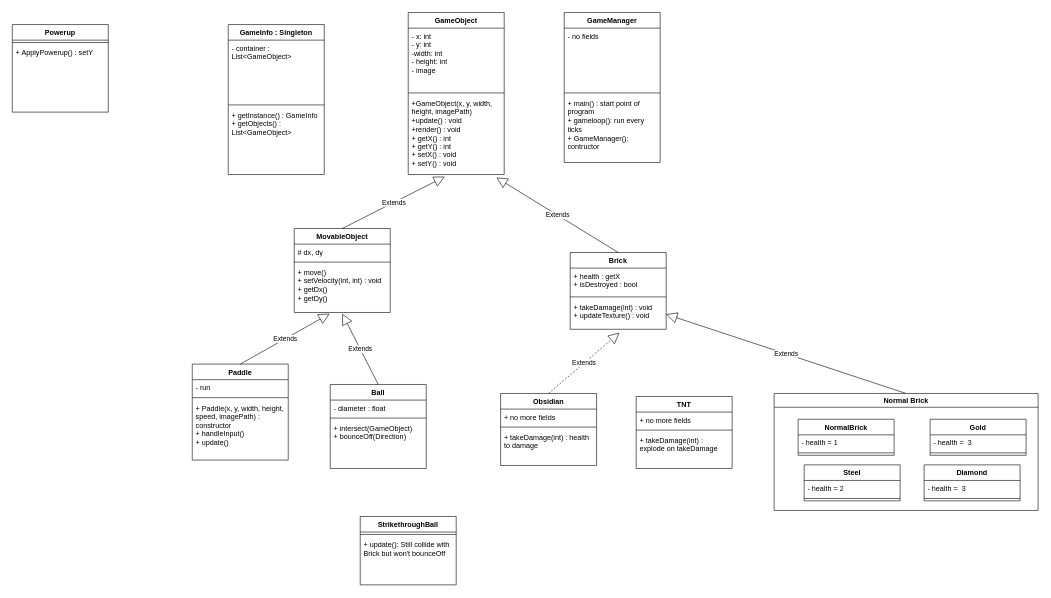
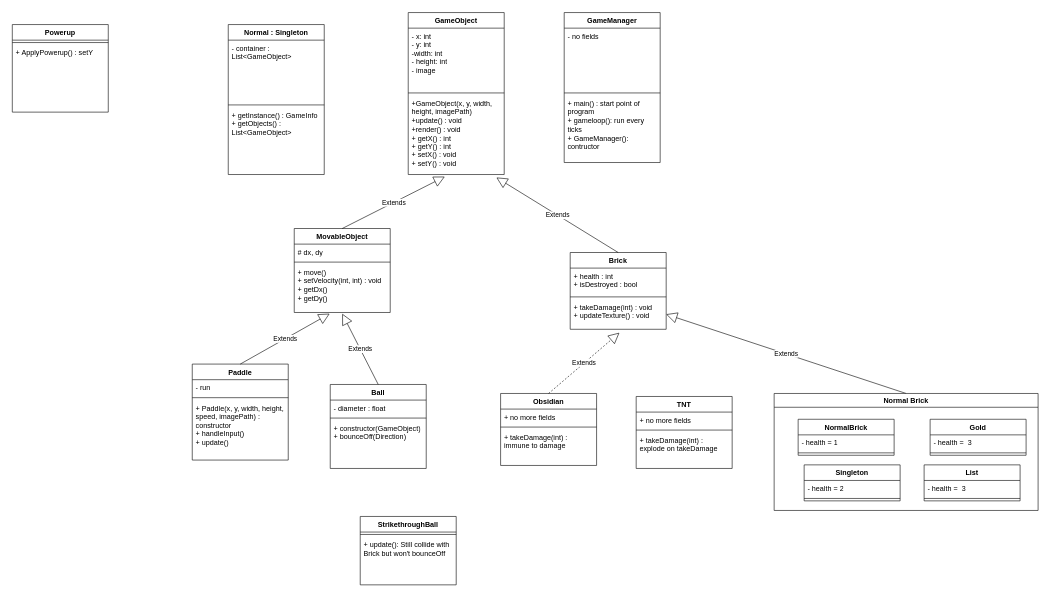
  <mxCell id="0" />
  <mxCell id="1" parent="0" />
  <mxCell id="2" value="GameObject" style="swimlane;fontStyle=1;align=center;verticalAlign=top;childLayout=stackLayout;horizontal=1;startSize=26;horizontalStack=0;resizeParent=1;resizeParentMax=0;resizeLast=0;collapsible=1;marginBottom=0;whiteSpace=wrap;html=1;" parent="1" vertex="1"><mxGeometry x="680" y="20" width="160" height="270" as="geometry" /></mxCell>
  <mxCell id="3" value="- x: int&lt;br&gt;- y: int&lt;div&gt;-width: int&lt;/div&gt;&lt;div&gt;- height: int&lt;/div&gt;&lt;div&gt;- image&lt;/div&gt;" style="text;strokeColor=none;fillColor=none;align=left;verticalAlign=top;spacingLeft=4;spacingRight=4;overflow=hidden;rotatable=0;points=[[0,0.5],[1,0.5]];portConstraint=eastwest;whiteSpace=wrap;html=1;" parent="2" vertex="1"><mxGeometry y="26" width="160" height="104" as="geometry" /></mxCell>
  <mxCell id="4" value="" style="line;strokeWidth=1;fillColor=none;align=left;verticalAlign=middle;spacingTop=-1;spacingLeft=3;spacingRight=3;rotatable=0;labelPosition=right;points=[];portConstraint=eastwest;strokeColor=inherit;" parent="2" vertex="1"><mxGeometry y="130" width="160" height="8" as="geometry" /></mxCell>
  <mxCell id="5" value="+GameObject(x, y, width, height, imagePath)&lt;br&gt;+update() : void&lt;div&gt;+render() : void&lt;br&gt;+ getX() : int&lt;br&gt;+ getY() : int&lt;br&gt;+ setX() : void&lt;br&gt;+ setY() : void&lt;/div&gt;" style="text;strokeColor=none;fillColor=none;align=left;verticalAlign=top;spacingLeft=4;spacingRight=4;overflow=hidden;rotatable=0;points=[[0,0.5],[1,0.5]];portConstraint=eastwest;whiteSpace=wrap;html=1;" parent="2" vertex="1"><mxGeometry y="138" width="160" height="132" as="geometry" /></mxCell>
  <mxCell id="6" value="Paddle" style="swimlane;fontStyle=1;align=center;verticalAlign=top;childLayout=stackLayout;horizontal=1;startSize=26;horizontalStack=0;resizeParent=1;resizeParentMax=0;resizeLast=0;collapsible=1;marginBottom=0;whiteSpace=wrap;html=1;" parent="1" vertex="1"><mxGeometry x="320" y="606" width="160" height="160" as="geometry" /></mxCell>
  <mxCell id="7" value="- run" style="text;strokeColor=none;fillColor=none;align=left;verticalAlign=top;spacingLeft=4;spacingRight=4;overflow=hidden;rotatable=0;points=[[0,0.5],[1,0.5]];portConstraint=eastwest;whiteSpace=wrap;html=1;" parent="6" vertex="1"><mxGeometry y="26" width="160" height="26" as="geometry" /></mxCell>
  <mxCell id="8" value="" style="line;strokeWidth=1;fillColor=none;align=left;verticalAlign=middle;spacingTop=-1;spacingLeft=3;spacingRight=3;rotatable=0;labelPosition=right;points=[];portConstraint=eastwest;strokeColor=inherit;" parent="6" vertex="1"><mxGeometry y="52" width="160" height="8" as="geometry" /></mxCell>
  <mxCell id="9" value="+ Paddle(x, y, width, height, speed, imagePath)&amp;nbsp;: constructor&lt;br&gt;+ handleInput()&lt;br&gt;+ update()" style="text;strokeColor=none;fillColor=none;align=left;verticalAlign=top;spacingLeft=4;spacingRight=4;overflow=hidden;rotatable=0;points=[[0,0.5],[1,0.5]];portConstraint=eastwest;whiteSpace=wrap;html=1;" parent="6" vertex="1"><mxGeometry y="60" width="160" height="100" as="geometry" /></mxCell>
  <mxCell id="10" value="Extends" style="endArrow=block;endSize=16;endFill=0;html=1;rounded=0;exitX=0.5;exitY=0;exitDx=0;exitDy=0;entryX=0.369;entryY=1.025;entryDx=0;entryDy=0;entryPerimeter=0;" parent="1" source="6" target="32" edge="1"><mxGeometry width="160" relative="1" as="geometry"><mxPoint x="750" y="300" as="sourcePoint" /><mxPoint x="910" y="300" as="targetPoint" /></mxGeometry></mxCell>
  <mxCell id="11" value="Ball" style="swimlane;fontStyle=1;align=center;verticalAlign=top;childLayout=stackLayout;horizontal=1;startSize=26;horizontalStack=0;resizeParent=1;resizeParentMax=0;resizeLast=0;collapsible=1;marginBottom=0;whiteSpace=wrap;html=1;" parent="1" vertex="1"><mxGeometry x="550" y="640" width="160" height="140" as="geometry" /></mxCell>
  <mxCell id="12" value="- diameter : float" style="text;strokeColor=none;fillColor=none;align=left;verticalAlign=top;spacingLeft=4;spacingRight=4;overflow=hidden;rotatable=0;points=[[0,0.5],[1,0.5]];portConstraint=eastwest;whiteSpace=wrap;html=1;" parent="11" vertex="1"><mxGeometry y="26" width="160" height="26" as="geometry" /></mxCell>
  <mxCell id="13" value="" style="line;strokeWidth=1;fillColor=none;align=left;verticalAlign=middle;spacingTop=-1;spacingLeft=3;spacingRight=3;rotatable=0;labelPosition=right;points=[];portConstraint=eastwest;strokeColor=inherit;" parent="11" vertex="1"><mxGeometry y="52" width="160" height="8" as="geometry" /></mxCell>
- <mxCell id="14" value="+ intersect(GameObject)&lt;br&gt;+ bounceOff(Direction)" style="text;strokeColor=none;fillColor=none;align=left;verticalAlign=top;spacingLeft=4;spacingRight=4;overflow=hidden;rotatable=0;points=[[0,0.5],[1,0.5]];portConstraint=eastwest;whiteSpace=wrap;html=1;" parent="11" vertex="1"><mxGeometry y="60" width="160" height="80" as="geometry" /></mxCell>
+ <mxCell id="14" value="+ constructor(GameObject)&lt;br&gt;+ bounceOff(Direction)" style="text;strokeColor=none;fillColor=none;align=left;verticalAlign=top;spacingLeft=4;spacingRight=4;overflow=hidden;rotatable=0;points=[[0,0.5],[1,0.5]];portConstraint=eastwest;whiteSpace=wrap;html=1;" parent="11" vertex="1"><mxGeometry y="60" width="160" height="80" as="geometry" /></mxCell>
  <mxCell id="15" value="Brick&lt;div&gt;&lt;br&gt;&lt;/div&gt;" style="swimlane;fontStyle=1;align=center;verticalAlign=top;childLayout=stackLayout;horizontal=1;startSize=26;horizontalStack=0;resizeParent=1;resizeParentMax=0;resizeLast=0;collapsible=1;marginBottom=0;whiteSpace=wrap;html=1;" parent="1" vertex="1"><mxGeometry x="950" y="420" width="160" height="128" as="geometry" /></mxCell>
- <mxCell id="16" value="+ health : getX&lt;br&gt;+ isDestroyed : bool" style="text;strokeColor=none;fillColor=none;align=left;verticalAlign=top;spacingLeft=4;spacingRight=4;overflow=hidden;rotatable=0;points=[[0,0.5],[1,0.5]];portConstraint=eastwest;whiteSpace=wrap;html=1;" parent="15" vertex="1"><mxGeometry y="26" width="160" height="44" as="geometry" /></mxCell>
+ <mxCell id="16" value="+ health : int&lt;br&gt;+ isDestroyed : bool" style="text;strokeColor=none;fillColor=none;align=left;verticalAlign=top;spacingLeft=4;spacingRight=4;overflow=hidden;rotatable=0;points=[[0,0.5],[1,0.5]];portConstraint=eastwest;whiteSpace=wrap;html=1;" parent="15" vertex="1"><mxGeometry y="26" width="160" height="44" as="geometry" /></mxCell>
  <mxCell id="17" value="" style="line;strokeWidth=1;fillColor=none;align=left;verticalAlign=middle;spacingTop=-1;spacingLeft=3;spacingRight=3;rotatable=0;labelPosition=right;points=[];portConstraint=eastwest;strokeColor=inherit;" parent="15" vertex="1"><mxGeometry y="70" width="160" height="8" as="geometry" /></mxCell>
  <mxCell id="18" value="+ takeDamage(int) : void&lt;br&gt;+ updateTexture() : void" style="text;strokeColor=none;fillColor=none;align=left;verticalAlign=top;spacingLeft=4;spacingRight=4;overflow=hidden;rotatable=0;points=[[0,0.5],[1,0.5]];portConstraint=eastwest;whiteSpace=wrap;html=1;" parent="15" vertex="1"><mxGeometry y="78" width="160" height="50" as="geometry" /></mxCell>
  <mxCell id="19" value="Extends" style="endArrow=block;endSize=16;endFill=0;html=1;rounded=0;exitX=0.5;exitY=0;exitDx=0;exitDy=0;entryX=0.919;entryY=1.038;entryDx=0;entryDy=0;entryPerimeter=0;" parent="1" source="15" target="5" edge="1"><mxGeometry width="160" relative="1" as="geometry"><mxPoint x="839" y="467" as="sourcePoint" /><mxPoint x="820" y="350" as="targetPoint" /></mxGeometry></mxCell>
  <mxCell id="20" value="&lt;div&gt;Obsidian&lt;/div&gt;" style="swimlane;fontStyle=1;align=center;verticalAlign=top;childLayout=stackLayout;horizontal=1;startSize=26;horizontalStack=0;resizeParent=1;resizeParentMax=0;resizeLast=0;collapsible=1;marginBottom=0;whiteSpace=wrap;html=1;" parent="1" vertex="1"><mxGeometry x="834" y="655" width="160" height="120" as="geometry" /></mxCell>
  <mxCell id="21" value="+ no more fields" style="text;strokeColor=none;fillColor=none;align=left;verticalAlign=top;spacingLeft=4;spacingRight=4;overflow=hidden;rotatable=0;points=[[0,0.5],[1,0.5]];portConstraint=eastwest;whiteSpace=wrap;html=1;" parent="20" vertex="1"><mxGeometry y="26" width="160" height="26" as="geometry" /></mxCell>
  <mxCell id="22" value="" style="line;strokeWidth=1;fillColor=none;align=left;verticalAlign=middle;spacingTop=-1;spacingLeft=3;spacingRight=3;rotatable=0;labelPosition=right;points=[];portConstraint=eastwest;strokeColor=inherit;" parent="20" vertex="1"><mxGeometry y="52" width="160" height="8" as="geometry" /></mxCell>
- <mxCell id="23" value="+ takeDamage(int) : health to damage" style="text;strokeColor=none;fillColor=none;align=left;verticalAlign=top;spacingLeft=4;spacingRight=4;overflow=hidden;rotatable=0;points=[[0,0.5],[1,0.5]];portConstraint=eastwest;whiteSpace=wrap;html=1;" parent="20" vertex="1"><mxGeometry y="60" width="160" height="60" as="geometry" /></mxCell>
+ <mxCell id="23" value="+ takeDamage(int) : immune to damage" style="text;strokeColor=none;fillColor=none;align=left;verticalAlign=top;spacingLeft=4;spacingRight=4;overflow=hidden;rotatable=0;points=[[0,0.5],[1,0.5]];portConstraint=eastwest;whiteSpace=wrap;html=1;" parent="20" vertex="1"><mxGeometry y="60" width="160" height="60" as="geometry" /></mxCell>
  <mxCell id="24" value="Extends" style="endArrow=block;endSize=16;endFill=0;html=1;rounded=0;exitX=0.5;exitY=0;exitDx=0;exitDy=0;entryX=0.513;entryY=1.115;entryDx=0;entryDy=0;entryPerimeter=0;dashed=1;" parent="1" source="20" target="18" edge="1"><mxGeometry width="160" relative="1" as="geometry"><mxPoint x="1183" y="576" as="sourcePoint" /><mxPoint x="980" y="430" as="targetPoint" /></mxGeometry></mxCell>
  <mxCell id="25" value="&lt;div&gt;TNT&lt;/div&gt;" style="swimlane;fontStyle=1;align=center;verticalAlign=top;childLayout=stackLayout;horizontal=1;startSize=26;horizontalStack=0;resizeParent=1;resizeParentMax=0;resizeLast=0;collapsible=1;marginBottom=0;whiteSpace=wrap;html=1;" parent="1" vertex="1"><mxGeometry x="1060" y="660" width="160" height="120" as="geometry" /></mxCell>
  <mxCell id="26" value="+ no more fields" style="text;strokeColor=none;fillColor=none;align=left;verticalAlign=top;spacingLeft=4;spacingRight=4;overflow=hidden;rotatable=0;points=[[0,0.5],[1,0.5]];portConstraint=eastwest;whiteSpace=wrap;html=1;" parent="25" vertex="1"><mxGeometry y="26" width="160" height="26" as="geometry" /></mxCell>
  <mxCell id="27" value="" style="line;strokeWidth=1;fillColor=none;align=left;verticalAlign=middle;spacingTop=-1;spacingLeft=3;spacingRight=3;rotatable=0;labelPosition=right;points=[];portConstraint=eastwest;strokeColor=inherit;" parent="25" vertex="1"><mxGeometry y="52" width="160" height="8" as="geometry" /></mxCell>
  <mxCell id="28" value="+ takeDamage(int) : explode on takeDamage" style="text;strokeColor=none;fillColor=none;align=left;verticalAlign=top;spacingLeft=4;spacingRight=4;overflow=hidden;rotatable=0;points=[[0,0.5],[1,0.5]];portConstraint=eastwest;whiteSpace=wrap;html=1;" parent="25" vertex="1"><mxGeometry y="60" width="160" height="60" as="geometry" /></mxCell>
  <mxCell id="29" value="MovableObject" style="swimlane;fontStyle=1;align=center;verticalAlign=top;childLayout=stackLayout;horizontal=1;startSize=26;horizontalStack=0;resizeParent=1;resizeParentMax=0;resizeLast=0;collapsible=1;marginBottom=0;whiteSpace=wrap;html=1;" parent="1" vertex="1"><mxGeometry x="490" y="380" width="160" height="140" as="geometry" /></mxCell>
  <mxCell id="30" value="# dx, dy" style="text;strokeColor=none;fillColor=none;align=left;verticalAlign=top;spacingLeft=4;spacingRight=4;overflow=hidden;rotatable=0;points=[[0,0.5],[1,0.5]];portConstraint=eastwest;whiteSpace=wrap;html=1;" parent="29" vertex="1"><mxGeometry y="26" width="160" height="26" as="geometry" /></mxCell>
  <mxCell id="31" value="" style="line;strokeWidth=1;fillColor=none;align=left;verticalAlign=middle;spacingTop=-1;spacingLeft=3;spacingRight=3;rotatable=0;labelPosition=right;points=[];portConstraint=eastwest;strokeColor=inherit;" parent="29" vertex="1"><mxGeometry y="52" width="160" height="8" as="geometry" /></mxCell>
  <mxCell id="32" value="+ move()&lt;br&gt;+ setVelocity(int, int) : void&lt;br&gt;+ getDx()&lt;br&gt;+ getDy()" style="text;strokeColor=none;fillColor=none;align=left;verticalAlign=top;spacingLeft=4;spacingRight=4;overflow=hidden;rotatable=0;points=[[0,0.5],[1,0.5]];portConstraint=eastwest;whiteSpace=wrap;html=1;" parent="29" vertex="1"><mxGeometry y="60" width="160" height="80" as="geometry" /></mxCell>
  <mxCell id="33" value="Extends" style="endArrow=block;endSize=16;endFill=0;html=1;rounded=0;exitX=0.5;exitY=0;exitDx=0;exitDy=0;entryX=0.381;entryY=1.027;entryDx=0;entryDy=0;entryPerimeter=0;" parent="1" source="29" target="5" edge="1"><mxGeometry width="160" relative="1" as="geometry"><mxPoint x="770" y="534" as="sourcePoint" /><mxPoint x="861" y="290" as="targetPoint" /></mxGeometry></mxCell>
  <mxCell id="34" value="Extends" style="endArrow=block;endSize=16;endFill=0;html=1;rounded=0;exitX=0.5;exitY=0;exitDx=0;exitDy=0;entryX=0.5;entryY=1.025;entryDx=0;entryDy=0;entryPerimeter=0;" parent="1" source="11" target="32" edge="1"><mxGeometry width="160" relative="1" as="geometry"><mxPoint x="520" y="829.5" as="sourcePoint" /><mxPoint x="610.96" y="499.996" as="targetPoint" /></mxGeometry></mxCell>
  <mxCell id="35" value="GameManager" style="swimlane;fontStyle=1;align=center;verticalAlign=top;childLayout=stackLayout;horizontal=1;startSize=26;horizontalStack=0;resizeParent=1;resizeParentMax=0;resizeLast=0;collapsible=1;marginBottom=0;whiteSpace=wrap;html=1;" parent="1" vertex="1"><mxGeometry x="940" y="20" width="160" height="250" as="geometry" /></mxCell>
  <mxCell id="36" value="- no fields" style="text;strokeColor=none;fillColor=none;align=left;verticalAlign=top;spacingLeft=4;spacingRight=4;overflow=hidden;rotatable=0;points=[[0,0.5],[1,0.5]];portConstraint=eastwest;whiteSpace=wrap;html=1;" parent="35" vertex="1"><mxGeometry y="26" width="160" height="104" as="geometry" /></mxCell>
  <mxCell id="37" value="" style="line;strokeWidth=1;fillColor=none;align=left;verticalAlign=middle;spacingTop=-1;spacingLeft=3;spacingRight=3;rotatable=0;labelPosition=right;points=[];portConstraint=eastwest;strokeColor=inherit;" parent="35" vertex="1"><mxGeometry y="130" width="160" height="8" as="geometry" /></mxCell>
  <mxCell id="38" value="+ main() : start point of program&lt;div&gt;+ gameloop(): run every ticks&lt;br&gt;+ GameManager(): contructor&lt;/div&gt;" style="text;strokeColor=none;fillColor=none;align=left;verticalAlign=top;spacingLeft=4;spacingRight=4;overflow=hidden;rotatable=0;points=[[0,0.5],[1,0.5]];portConstraint=eastwest;whiteSpace=wrap;html=1;" parent="35" vertex="1"><mxGeometry y="138" width="160" height="112" as="geometry" /></mxCell>
- <mxCell id="39" value="GameInfo : Singleton" style="swimlane;fontStyle=1;align=center;verticalAlign=top;childLayout=stackLayout;horizontal=1;startSize=26;horizontalStack=0;resizeParent=1;resizeParentMax=0;resizeLast=0;collapsible=1;marginBottom=0;whiteSpace=wrap;html=1;" parent="1" vertex="1"><mxGeometry x="380" y="40" width="160" height="250" as="geometry" /></mxCell>
+ <mxCell id="39" value="Normal : Singleton" style="swimlane;fontStyle=1;align=center;verticalAlign=top;childLayout=stackLayout;horizontal=1;startSize=26;horizontalStack=0;resizeParent=1;resizeParentMax=0;resizeLast=0;collapsible=1;marginBottom=0;whiteSpace=wrap;html=1;" parent="1" vertex="1"><mxGeometry x="380" y="40" width="160" height="250" as="geometry" /></mxCell>
  <mxCell id="40" value="- container : List&amp;lt;GameObject&amp;gt;" style="text;strokeColor=none;fillColor=none;align=left;verticalAlign=top;spacingLeft=4;spacingRight=4;overflow=hidden;rotatable=0;points=[[0,0.5],[1,0.5]];portConstraint=eastwest;whiteSpace=wrap;html=1;" parent="39" vertex="1"><mxGeometry y="26" width="160" height="104" as="geometry" /></mxCell>
  <mxCell id="41" value="" style="line;strokeWidth=1;fillColor=none;align=left;verticalAlign=middle;spacingTop=-1;spacingLeft=3;spacingRight=3;rotatable=0;labelPosition=right;points=[];portConstraint=eastwest;strokeColor=inherit;" parent="39" vertex="1"><mxGeometry y="130" width="160" height="8" as="geometry" /></mxCell>
  <mxCell id="42" value="+ getInstance() : GameInfo&lt;br&gt;+ getObjects() : List&amp;lt;GameObject&amp;gt;" style="text;strokeColor=none;fillColor=none;align=left;verticalAlign=top;spacingLeft=4;spacingRight=4;overflow=hidden;rotatable=0;points=[[0,0.5],[1,0.5]];portConstraint=eastwest;whiteSpace=wrap;html=1;" parent="39" vertex="1"><mxGeometry y="138" width="160" height="112" as="geometry" /></mxCell>
  <mxCell id="43" value="Powerup" style="swimlane;fontStyle=1;align=center;verticalAlign=top;childLayout=stackLayout;horizontal=1;startSize=26;horizontalStack=0;resizeParent=1;resizeParentMax=0;resizeLast=0;collapsible=1;marginBottom=0;whiteSpace=wrap;html=1;" parent="1" vertex="1"><mxGeometry x="20" y="40" width="160" height="146" as="geometry" /></mxCell>
  <mxCell id="44" value="" style="line;strokeWidth=1;fillColor=none;align=left;verticalAlign=middle;spacingTop=-1;spacingLeft=3;spacingRight=3;rotatable=0;labelPosition=right;points=[];portConstraint=eastwest;strokeColor=inherit;" parent="43" vertex="1"><mxGeometry y="26" width="160" height="8" as="geometry" /></mxCell>
  <mxCell id="45" value="+ ApplyPowerup() : setY" style="text;strokeColor=none;fillColor=none;align=left;verticalAlign=top;spacingLeft=4;spacingRight=4;overflow=hidden;rotatable=0;points=[[0,0.5],[1,0.5]];portConstraint=eastwest;whiteSpace=wrap;html=1;" parent="43" vertex="1"><mxGeometry y="34" width="160" height="112" as="geometry" /></mxCell>
  <mxCell id="46" value="StrikethroughBall&lt;div&gt;&lt;br&gt;&lt;/div&gt;" style="swimlane;fontStyle=1;align=center;verticalAlign=top;childLayout=stackLayout;horizontal=1;startSize=26;horizontalStack=0;resizeParent=1;resizeParentMax=0;resizeLast=0;collapsible=1;marginBottom=0;whiteSpace=wrap;html=1;" parent="1" vertex="1"><mxGeometry x="600" y="860" width="160" height="114" as="geometry" /></mxCell>
  <mxCell id="47" value="" style="line;strokeWidth=1;fillColor=none;align=left;verticalAlign=middle;spacingTop=-1;spacingLeft=3;spacingRight=3;rotatable=0;labelPosition=right;points=[];portConstraint=eastwest;strokeColor=inherit;" parent="46" vertex="1"><mxGeometry y="26" width="160" height="8" as="geometry" /></mxCell>
  <mxCell id="48" value="+ update(): Still collide with Brick but won't bounceOff" style="text;strokeColor=none;fillColor=none;align=left;verticalAlign=top;spacingLeft=4;spacingRight=4;overflow=hidden;rotatable=0;points=[[0,0.5],[1,0.5]];portConstraint=eastwest;whiteSpace=wrap;html=1;" parent="46" vertex="1"><mxGeometry y="34" width="160" height="80" as="geometry" /></mxCell>
  <mxCell id="49" value="Extends" style="endArrow=block;endSize=16;endFill=0;html=1;rounded=0;exitX=0.5;exitY=0;exitDx=0;exitDy=0;entryX=1;entryY=0.5;entryDx=0;entryDy=0;" edge="1" parent="1" source="50" target="18"><mxGeometry width="160" relative="1" as="geometry"><mxPoint x="1273" y="515" as="sourcePoint" /><mxPoint x="1070" y="390" as="targetPoint" /></mxGeometry></mxCell>
  <mxCell id="50" value="Normal Brick" style="swimlane;whiteSpace=wrap;html=1;" vertex="1" parent="1"><mxGeometry x="1290" y="655" width="440" height="195" as="geometry" /></mxCell>
  <mxCell id="51" value="&lt;div&gt;NormalBrick&lt;/div&gt;" style="swimlane;fontStyle=1;align=center;verticalAlign=top;childLayout=stackLayout;horizontal=1;startSize=26;horizontalStack=0;resizeParent=1;resizeParentMax=0;resizeLast=0;collapsible=1;marginBottom=0;whiteSpace=wrap;html=1;" vertex="1" parent="50"><mxGeometry x="40" y="43" width="160" height="60" as="geometry" /></mxCell>
  <mxCell id="52" value="- health = 1" style="text;strokeColor=none;fillColor=none;align=left;verticalAlign=top;spacingLeft=4;spacingRight=4;overflow=hidden;rotatable=0;points=[[0,0.5],[1,0.5]];portConstraint=eastwest;whiteSpace=wrap;html=1;" vertex="1" parent="51"><mxGeometry y="26" width="160" height="26" as="geometry" /></mxCell>
  <mxCell id="53" value="" style="line;strokeWidth=1;fillColor=none;align=left;verticalAlign=middle;spacingTop=-1;spacingLeft=3;spacingRight=3;rotatable=0;labelPosition=right;points=[];portConstraint=eastwest;strokeColor=inherit;" vertex="1" parent="51"><mxGeometry y="52" width="160" height="8" as="geometry" /></mxCell>
- <mxCell id="54" value="&lt;div&gt;Steel&lt;/div&gt;" style="swimlane;fontStyle=1;align=center;verticalAlign=top;childLayout=stackLayout;horizontal=1;startSize=26;horizontalStack=0;resizeParent=1;resizeParentMax=0;resizeLast=0;collapsible=1;marginBottom=0;whiteSpace=wrap;html=1;" vertex="1" parent="50"><mxGeometry x="50" y="119" width="160" height="60" as="geometry" /></mxCell>
+ <mxCell id="54" value="&lt;div&gt;Singleton&lt;/div&gt;" style="swimlane;fontStyle=1;align=center;verticalAlign=top;childLayout=stackLayout;horizontal=1;startSize=26;horizontalStack=0;resizeParent=1;resizeParentMax=0;resizeLast=0;collapsible=1;marginBottom=0;whiteSpace=wrap;html=1;" vertex="1" parent="50"><mxGeometry x="50" y="119" width="160" height="60" as="geometry" /></mxCell>
  <mxCell id="55" value="- health = 2" style="text;strokeColor=none;fillColor=none;align=left;verticalAlign=top;spacingLeft=4;spacingRight=4;overflow=hidden;rotatable=0;points=[[0,0.5],[1,0.5]];portConstraint=eastwest;whiteSpace=wrap;html=1;" vertex="1" parent="54"><mxGeometry y="26" width="160" height="26" as="geometry" /></mxCell>
  <mxCell id="56" value="" style="line;strokeWidth=1;fillColor=none;align=left;verticalAlign=middle;spacingTop=-1;spacingLeft=3;spacingRight=3;rotatable=0;labelPosition=right;points=[];portConstraint=eastwest;strokeColor=inherit;" vertex="1" parent="54"><mxGeometry y="52" width="160" height="8" as="geometry" /></mxCell>
  <mxCell id="57" value="&lt;div&gt;Gold&lt;/div&gt;" style="swimlane;fontStyle=1;align=center;verticalAlign=top;childLayout=stackLayout;horizontal=1;startSize=26;horizontalStack=0;resizeParent=1;resizeParentMax=0;resizeLast=0;collapsible=1;marginBottom=0;whiteSpace=wrap;html=1;" vertex="1" parent="50"><mxGeometry x="260" y="43" width="160" height="60" as="geometry" /></mxCell>
  <mxCell id="58" value="- health =&amp;nbsp; 3" style="text;strokeColor=none;fillColor=none;align=left;verticalAlign=top;spacingLeft=4;spacingRight=4;overflow=hidden;rotatable=0;points=[[0,0.5],[1,0.5]];portConstraint=eastwest;whiteSpace=wrap;html=1;" vertex="1" parent="57"><mxGeometry y="26" width="160" height="26" as="geometry" /></mxCell>
  <mxCell id="59" value="" style="line;strokeWidth=1;fillColor=none;align=left;verticalAlign=middle;spacingTop=-1;spacingLeft=3;spacingRight=3;rotatable=0;labelPosition=right;points=[];portConstraint=eastwest;strokeColor=inherit;" vertex="1" parent="57"><mxGeometry y="52" width="160" height="8" as="geometry" /></mxCell>
- <mxCell id="60" value="&lt;div&gt;Diamond&lt;/div&gt;" style="swimlane;fontStyle=1;align=center;verticalAlign=top;childLayout=stackLayout;horizontal=1;startSize=26;horizontalStack=0;resizeParent=1;resizeParentMax=0;resizeLast=0;collapsible=1;marginBottom=0;whiteSpace=wrap;html=1;" vertex="1" parent="50"><mxGeometry x="250" y="119" width="160" height="60" as="geometry" /></mxCell>
+ <mxCell id="60" value="&lt;div&gt;List&lt;/div&gt;" style="swimlane;fontStyle=1;align=center;verticalAlign=top;childLayout=stackLayout;horizontal=1;startSize=26;horizontalStack=0;resizeParent=1;resizeParentMax=0;resizeLast=0;collapsible=1;marginBottom=0;whiteSpace=wrap;html=1;" vertex="1" parent="50"><mxGeometry x="250" y="119" width="160" height="60" as="geometry" /></mxCell>
  <mxCell id="61" value="- health =&amp;nbsp; 3" style="text;strokeColor=none;fillColor=none;align=left;verticalAlign=top;spacingLeft=4;spacingRight=4;overflow=hidden;rotatable=0;points=[[0,0.5],[1,0.5]];portConstraint=eastwest;whiteSpace=wrap;html=1;" vertex="1" parent="60"><mxGeometry y="26" width="160" height="26" as="geometry" /></mxCell>
  <mxCell id="62" value="" style="line;strokeWidth=1;fillColor=none;align=left;verticalAlign=middle;spacingTop=-1;spacingLeft=3;spacingRight=3;rotatable=0;labelPosition=right;points=[];portConstraint=eastwest;strokeColor=inherit;" vertex="1" parent="60"><mxGeometry y="52" width="160" height="8" as="geometry" /></mxCell>
